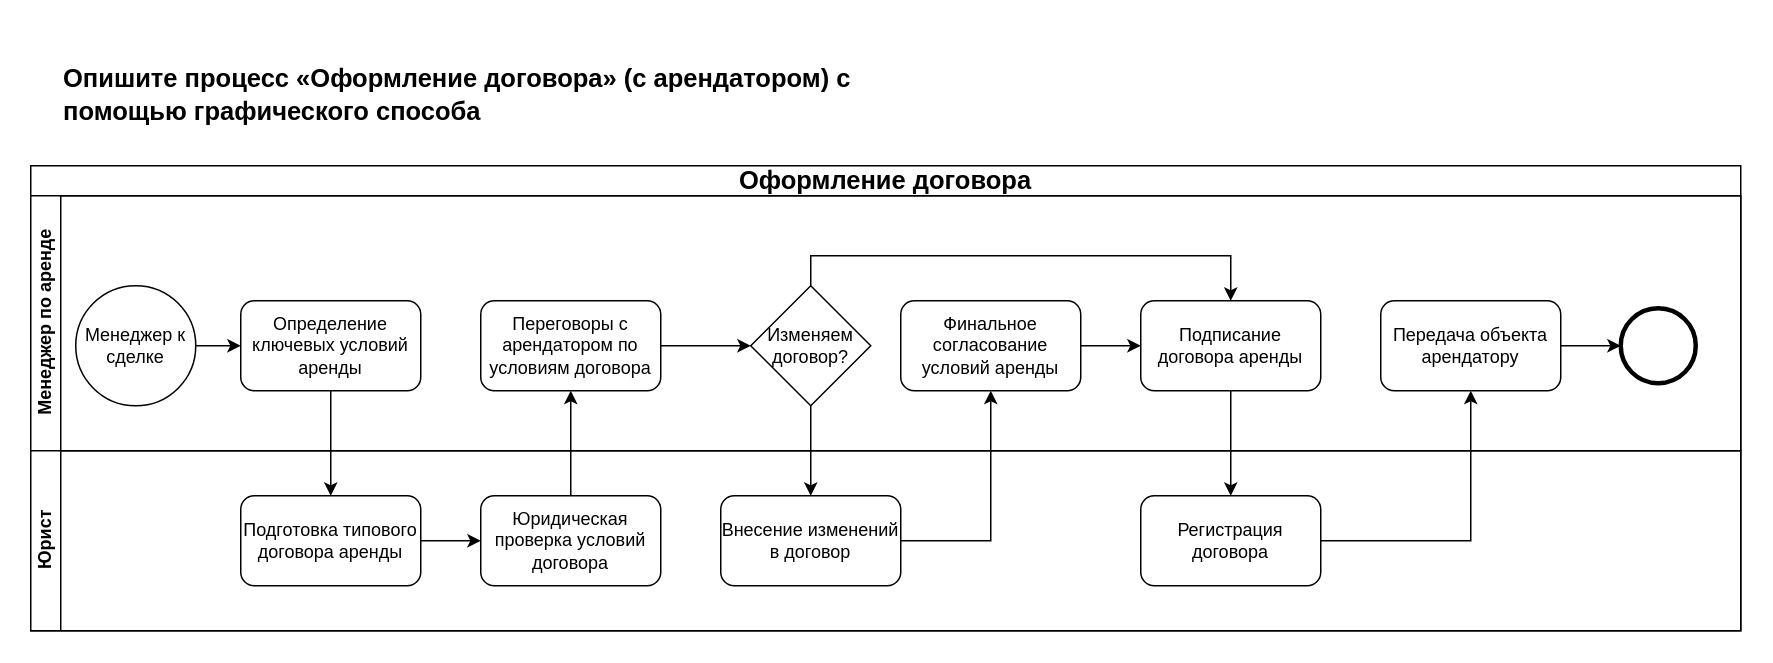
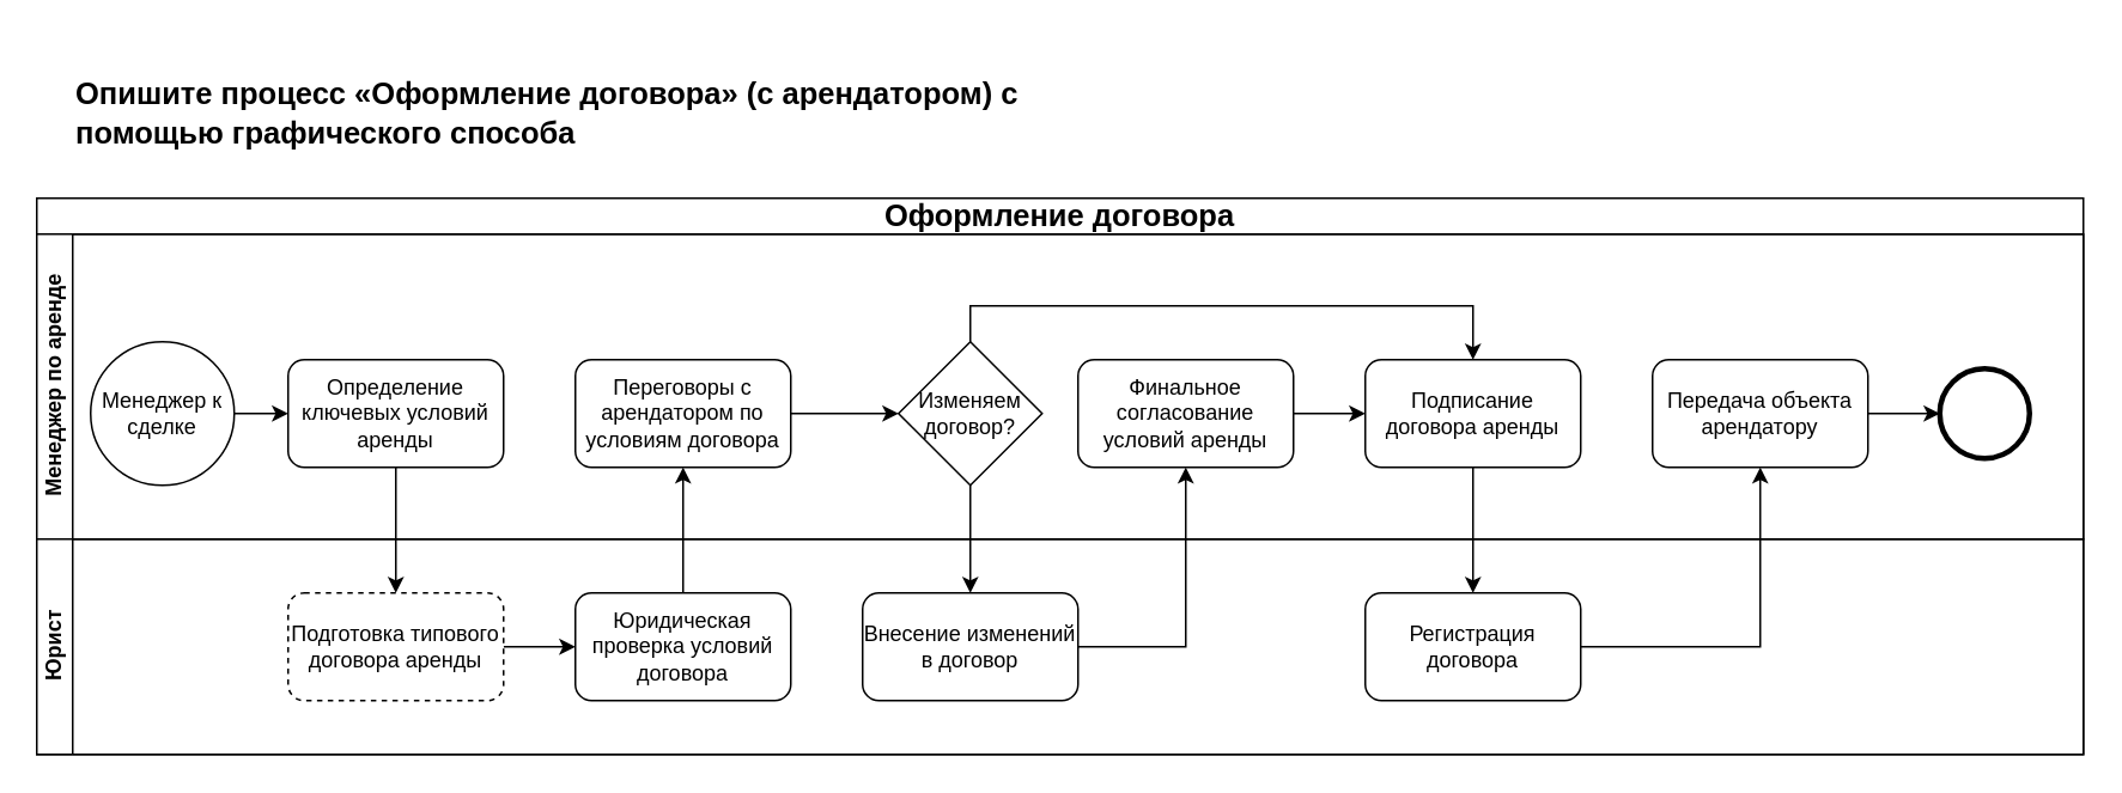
  <mxCell id="0" />
  <mxCell id="1" parent="0" />
  <mxCell id="2" value="&lt;h2&gt;&lt;span style=&quot;font-size: 17px;&quot;&gt;Опишите процесс «Оформление договора» (с арендатором) с помощью графического способа&lt;/span&gt;&lt;br&gt;&lt;/h2&gt;" style="text;whiteSpace=wrap;html=1;" parent="1" vertex="1"><mxGeometry x="40" y="20" width="540" height="100" as="geometry" /></mxCell>
  <mxCell id="3" value="&lt;h2 style=&quot;text-align: left;&quot;&gt;&lt;span style=&quot;font-size: 17px;&quot;&gt;Оформление договора&lt;/span&gt;&lt;/h2&gt;" style="swimlane;html=1;childLayout=stackLayout;resizeParent=1;resizeParentMax=0;horizontal=1;startSize=20;horizontalStack=0;whiteSpace=wrap;" parent="1" vertex="1"><mxGeometry x="20" y="110" width="1140" height="310" as="geometry" /></mxCell>
  <mxCell id="4" value="Менеджер по аренде" style="swimlane;html=1;startSize=20;horizontal=0;" parent="3" vertex="1"><mxGeometry y="20" width="1140" height="170" as="geometry" /></mxCell>
  <mxCell id="5" value="" style="edgeStyle=orthogonalEdgeStyle;rounded=0;orthogonalLoop=1;jettySize=auto;html=1;" parent="4" source="6" target="7" edge="1"><mxGeometry relative="1" as="geometry" /></mxCell>
  <mxCell id="6" value="Менеджер к сделке" style="ellipse;whiteSpace=wrap;html=1;aspect=fixed;" parent="4" vertex="1"><mxGeometry x="30" y="60" width="80" height="80" as="geometry" /></mxCell>
  <mxCell id="7" value="Определение ключевых условий аренды" style="rounded=1;whiteSpace=wrap;html=1;" parent="4" vertex="1"><mxGeometry x="140" y="70" width="120" height="60" as="geometry" /></mxCell>
  <mxCell id="8" value="" style="edgeStyle=orthogonalEdgeStyle;rounded=0;orthogonalLoop=1;jettySize=auto;html=1;" parent="4" source="9" target="11" edge="1"><mxGeometry relative="1" as="geometry" /></mxCell>
  <mxCell id="9" value="Переговоры с арендатором по условиям договора" style="rounded=1;whiteSpace=wrap;html=1;" parent="4" vertex="1"><mxGeometry x="300" y="70" width="120" height="60" as="geometry" /></mxCell>
  <mxCell id="10" style="edgeStyle=orthogonalEdgeStyle;rounded=0;orthogonalLoop=1;jettySize=auto;html=1;entryX=0.5;entryY=0;entryDx=0;entryDy=0;" parent="4" source="11" target="14" edge="1"><mxGeometry relative="1" as="geometry"><Array as="points"><mxPoint x="520" y="40" /><mxPoint x="800" y="40" /></Array></mxGeometry></mxCell>
  <mxCell id="11" value="Изменяем договор?" style="rhombus;whiteSpace=wrap;html=1;rounded=1;arcSize=0;" parent="4" vertex="1"><mxGeometry x="480" y="60" width="80" height="80" as="geometry" /></mxCell>
  <mxCell id="12" value="" style="edgeStyle=orthogonalEdgeStyle;rounded=0;orthogonalLoop=1;jettySize=auto;html=1;" parent="4" source="13" target="14" edge="1"><mxGeometry relative="1" as="geometry" /></mxCell>
  <mxCell id="13" value="Финальное согласование условий аренды" style="rounded=1;whiteSpace=wrap;html=1;" parent="4" vertex="1"><mxGeometry x="580" y="70" width="120" height="60" as="geometry" /></mxCell>
  <mxCell id="14" value="Подписание договора аренды" style="rounded=1;whiteSpace=wrap;html=1;" parent="4" vertex="1"><mxGeometry x="740" y="70" width="120" height="60" as="geometry" /></mxCell>
  <mxCell id="15" value="" style="edgeStyle=orthogonalEdgeStyle;rounded=0;orthogonalLoop=1;jettySize=auto;html=1;" parent="4" source="16" target="17" edge="1"><mxGeometry relative="1" as="geometry" /></mxCell>
  <mxCell id="16" value="Передача объекта арендатору" style="rounded=1;whiteSpace=wrap;html=1;" parent="4" vertex="1"><mxGeometry x="900" y="70" width="120" height="60" as="geometry" /></mxCell>
  <mxCell id="17" value="" style="points=[[0.145,0.145,0],[0.5,0,0],[0.855,0.145,0],[1,0.5,0],[0.855,0.855,0],[0.5,1,0],[0.145,0.855,0],[0,0.5,0]];shape=mxgraph.bpmn.event;html=1;verticalLabelPosition=bottom;labelBackgroundColor=#ffffff;verticalAlign=top;align=center;perimeter=ellipsePerimeter;outlineConnect=0;aspect=fixed;outline=end;symbol=terminate2;" parent="4" vertex="1"><mxGeometry x="1060" y="75" width="50" height="50" as="geometry" /></mxCell>
  <mxCell id="18" value="Юрист" style="swimlane;html=1;startSize=20;horizontal=0;" parent="3" vertex="1"><mxGeometry y="190" width="1140" height="120" as="geometry" /></mxCell>
  <mxCell id="19" value="" style="edgeStyle=orthogonalEdgeStyle;rounded=0;orthogonalLoop=1;jettySize=auto;html=1;" parent="18" source="20" target="21" edge="1"><mxGeometry relative="1" as="geometry" /></mxCell>
- <mxCell id="20" value="Подготовка типового договора аренды" style="whiteSpace=wrap;html=1;rounded=1;" parent="18" vertex="1"><mxGeometry x="140" y="30" width="120" height="60" as="geometry" /></mxCell>
+ <mxCell id="20" value="Подготовка типового договора аренды" style="whiteSpace=wrap;html=1;rounded=1;dashed=1;" parent="18" vertex="1"><mxGeometry x="140" y="30" width="120" height="60" as="geometry" /></mxCell>
  <mxCell id="21" value="Юридическая проверка условий договора" style="whiteSpace=wrap;html=1;rounded=1;" parent="18" vertex="1"><mxGeometry x="300" y="30" width="120" height="60" as="geometry" /></mxCell>
  <mxCell id="22" value="Внесение изменений в договор" style="rounded=1;whiteSpace=wrap;html=1;" parent="18" vertex="1"><mxGeometry x="460" y="30" width="120" height="60" as="geometry" /></mxCell>
  <mxCell id="23" value="Регистрация договора" style="rounded=1;whiteSpace=wrap;html=1;" parent="18" vertex="1"><mxGeometry x="740" y="30" width="120" height="60" as="geometry" /></mxCell>
  <mxCell id="24" value="" style="edgeStyle=orthogonalEdgeStyle;rounded=0;orthogonalLoop=1;jettySize=auto;html=1;" parent="3" source="7" target="20" edge="1"><mxGeometry relative="1" as="geometry" /></mxCell>
  <mxCell id="25" value="" style="edgeStyle=orthogonalEdgeStyle;rounded=0;orthogonalLoop=1;jettySize=auto;html=1;" parent="3" source="21" target="9" edge="1"><mxGeometry relative="1" as="geometry" /></mxCell>
  <mxCell id="26" value="" style="edgeStyle=orthogonalEdgeStyle;rounded=0;orthogonalLoop=1;jettySize=auto;html=1;" parent="3" source="11" target="22" edge="1"><mxGeometry relative="1" as="geometry" /></mxCell>
  <mxCell id="27" style="edgeStyle=orthogonalEdgeStyle;rounded=0;orthogonalLoop=1;jettySize=auto;html=1;entryX=0.5;entryY=1;entryDx=0;entryDy=0;" parent="3" source="22" target="13" edge="1"><mxGeometry relative="1" as="geometry"><Array as="points"><mxPoint x="640" y="250" /></Array></mxGeometry></mxCell>
  <mxCell id="28" value="" style="edgeStyle=orthogonalEdgeStyle;rounded=0;orthogonalLoop=1;jettySize=auto;html=1;" parent="3" source="14" target="23" edge="1"><mxGeometry relative="1" as="geometry" /></mxCell>
  <mxCell id="29" style="edgeStyle=orthogonalEdgeStyle;rounded=0;orthogonalLoop=1;jettySize=auto;html=1;entryX=0.5;entryY=1;entryDx=0;entryDy=0;" parent="3" source="23" target="16" edge="1"><mxGeometry relative="1" as="geometry" /></mxCell>
